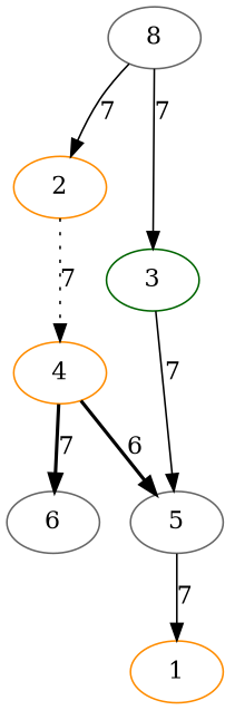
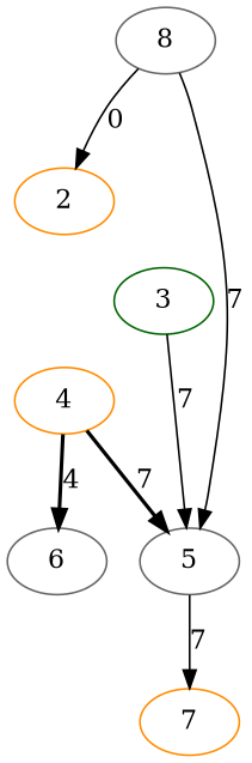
  digraph {
    node [color=gray40]
    edge [style=solid weight=1]
    n1 [label=8]
    2 [color=darkorange]
    3 [color=darkgreen]
    4 [color=darkorange]
    5
    6
-   7 [color=darkorange label=1]
-   n1 -> 2 [label=7]
-   n1 -> 3 [label=7]
-   2 -> 4 [label=7 style=dotted]
+   7 [color=darkorange]
+   n1 -> 2 [label=0]
+   n1 -> 5 [label=7]
    3 -> 5 [label=7]
-   4 -> 5 [label=6 style=bold weight=7]
-   4 -> 6 [label=7 style=bold weight=7]
+   4 -> 5 [label=7 style=bold weight=7]
+   4 -> 6 [label=4 style=bold weight=7]
    5 -> 7 [label=7 weight=7]
  }
